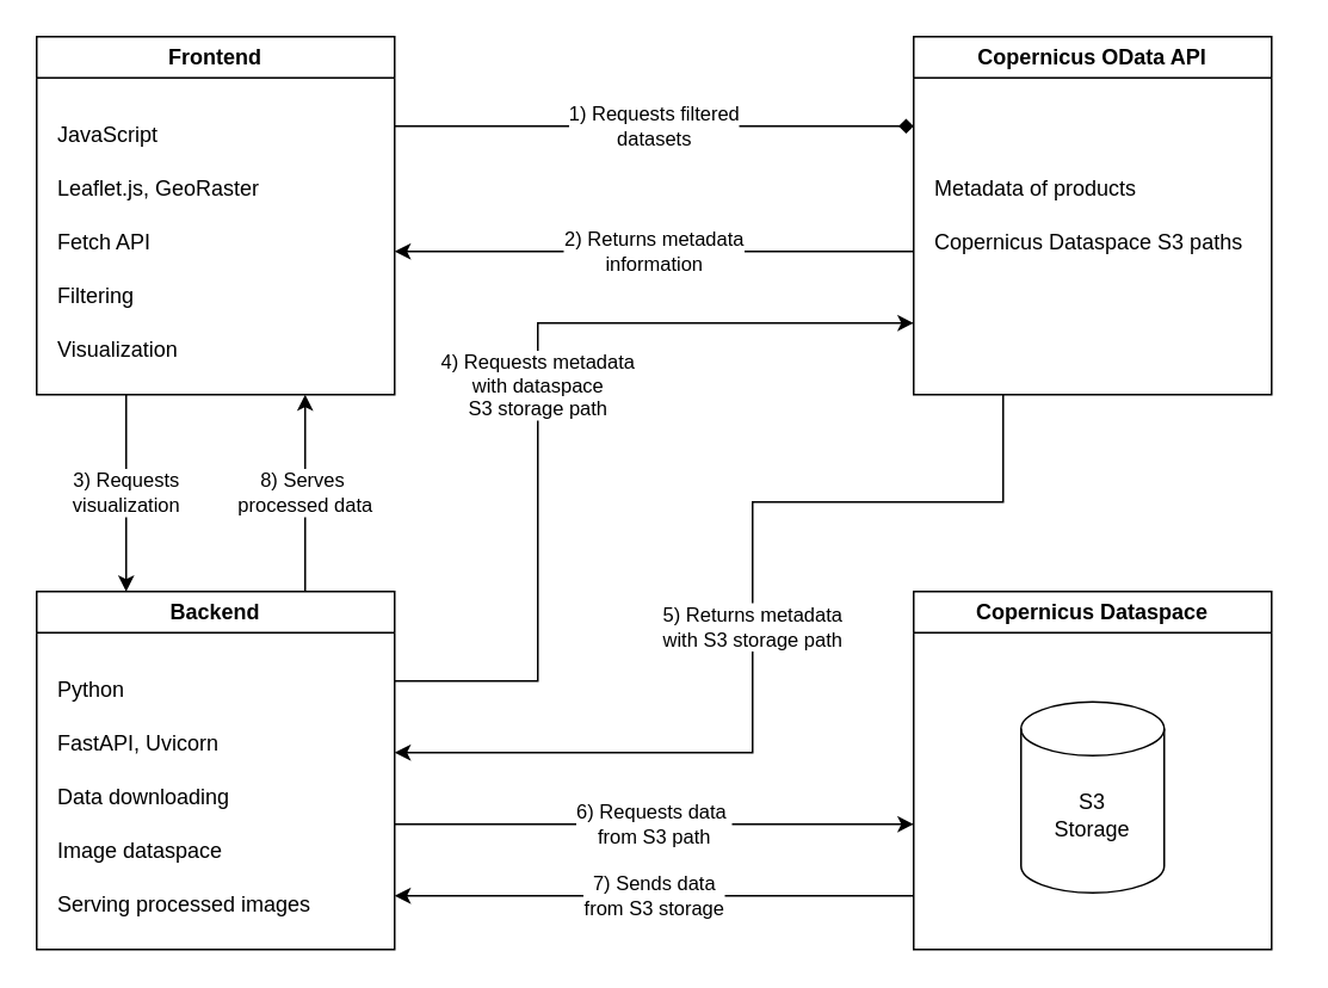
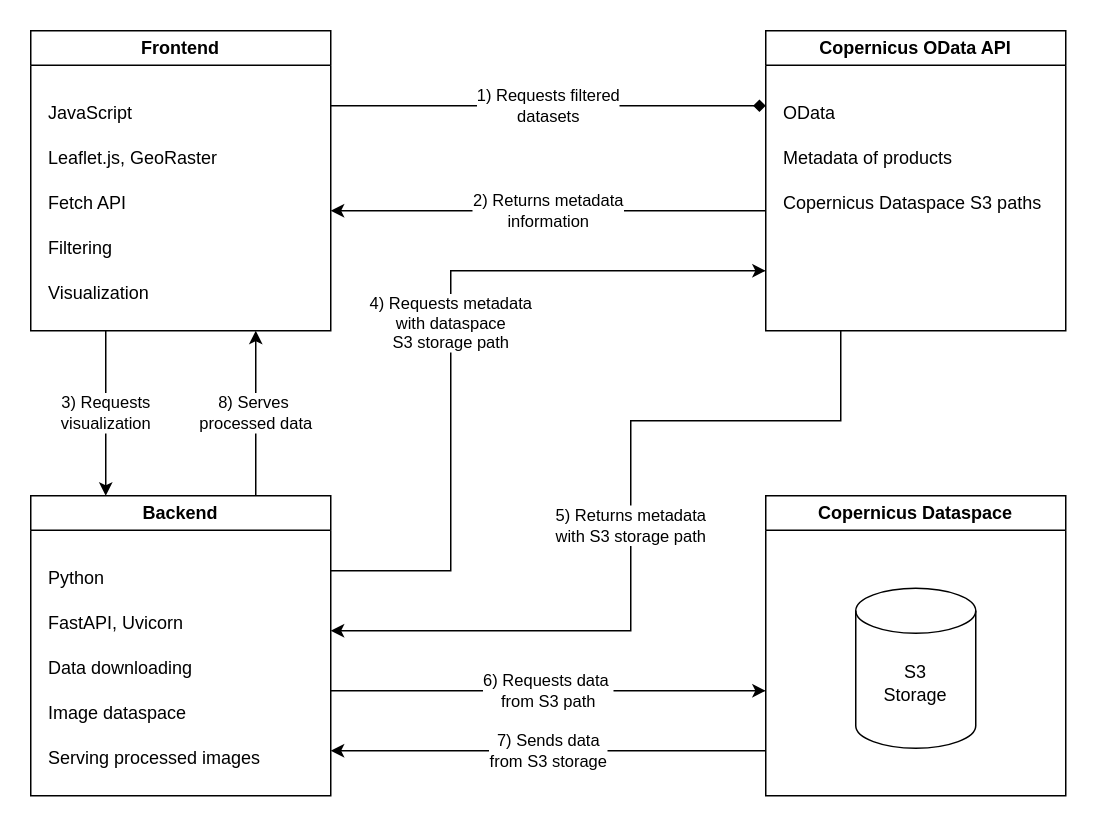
  <mxCell id="0" />
  <mxCell id="1" parent="0" />
  <mxCell id="2" value="Frontend" style="swimlane;whiteSpace=wrap;html=1;" parent="1" vertex="1"><mxGeometry x="20" y="20" width="200" height="200" as="geometry" /></mxCell>
  <mxCell id="3" value="&lt;div&gt;Leaflet.js, GeoRaster&lt;br&gt;&lt;/div&gt;" style="text;html=1;align=left;verticalAlign=middle;whiteSpace=wrap;rounded=0;" parent="2" vertex="1"><mxGeometry x="10" y="70" width="150" height="30" as="geometry" /></mxCell>
  <mxCell id="4" value="JavaScript" style="text;html=1;align=left;verticalAlign=middle;whiteSpace=wrap;rounded=0;" parent="2" vertex="1"><mxGeometry x="10" y="40" width="140" height="30" as="geometry" /></mxCell>
  <mxCell id="5" value="&lt;div&gt;Fetch API&lt;/div&gt;" style="text;html=1;align=left;verticalAlign=middle;whiteSpace=wrap;rounded=0;" parent="2" vertex="1"><mxGeometry x="10" y="100" width="120" height="30" as="geometry" /></mxCell>
  <mxCell id="6" value="Filtering" style="text;html=1;align=left;verticalAlign=middle;whiteSpace=wrap;rounded=0;" parent="2" vertex="1"><mxGeometry x="10" y="130" width="120" height="30" as="geometry" /></mxCell>
  <mxCell id="7" value="&lt;div&gt;Visualization&lt;/div&gt;" style="text;html=1;align=left;verticalAlign=middle;whiteSpace=wrap;rounded=0;" parent="2" vertex="1"><mxGeometry x="10" y="160" width="120" height="30" as="geometry" /></mxCell>
  <mxCell id="8" value="Backend" style="swimlane;whiteSpace=wrap;html=1;startSize=23;" parent="1" vertex="1"><mxGeometry x="20" y="330" width="200" height="200" as="geometry" /></mxCell>
  <mxCell id="9" value="&lt;div&gt;FastAPI, Uvicorn&lt;/div&gt;" style="text;html=1;align=left;verticalAlign=middle;whiteSpace=wrap;rounded=0;" parent="8" vertex="1"><mxGeometry x="10" y="70" width="110" height="30" as="geometry" /></mxCell>
  <mxCell id="10" value="Python" style="text;html=1;align=left;verticalAlign=middle;whiteSpace=wrap;rounded=0;" parent="8" vertex="1"><mxGeometry x="10" y="40" width="60" height="30" as="geometry" /></mxCell>
  <mxCell id="11" value="&lt;div align=&quot;left&quot;&gt;Data downloading&lt;/div&gt;" style="text;html=1;align=left;verticalAlign=middle;whiteSpace=wrap;rounded=0;" parent="8" vertex="1"><mxGeometry x="10" y="100" width="120" height="30" as="geometry" /></mxCell>
  <mxCell id="12" value="Serving processed images" style="text;html=1;align=left;verticalAlign=middle;whiteSpace=wrap;rounded=0;" parent="8" vertex="1"><mxGeometry x="10" y="160" width="160" height="30" as="geometry" /></mxCell>
  <mxCell id="13" value="Image dataspace" style="text;html=1;align=left;verticalAlign=middle;whiteSpace=wrap;rounded=0;" parent="8" vertex="1"><mxGeometry x="10" y="130" width="110" height="30" as="geometry" /></mxCell>
  <mxCell id="14" value="5) Returns metadata&lt;br&gt;with S3 storage path" style="edgeStyle=orthogonalEdgeStyle;rounded=0;orthogonalLoop=1;jettySize=auto;html=1;exitX=0.25;exitY=1;exitDx=0;exitDy=0;" edge="1" parent="1" source="15"><mxGeometry relative="1" as="geometry"><mxPoint x="220" y="420" as="targetPoint" /><Array as="points"><mxPoint x="560" y="280" /><mxPoint x="420" y="280" /><mxPoint x="420" y="420" /></Array></mxGeometry></mxCell>
  <mxCell id="15" value="&lt;div&gt;Copernicus OData API&lt;/div&gt;" style="swimlane;whiteSpace=wrap;html=1;" parent="1" vertex="1"><mxGeometry x="510" y="20" width="200" height="200" as="geometry" /></mxCell>
+ <mxCell id="16" value="&lt;div align=&quot;left&quot;&gt;OData&lt;/div&gt;" style="text;html=1;align=left;verticalAlign=middle;whiteSpace=wrap;rounded=0;" parent="15" vertex="1"><mxGeometry x="10" y="40" width="170" height="30" as="geometry" /></mxCell>
  <mxCell id="17" value="Metadata of products" style="text;html=1;align=left;verticalAlign=middle;whiteSpace=wrap;rounded=0;" parent="15" vertex="1"><mxGeometry x="10" y="70" width="170" height="30" as="geometry" /></mxCell>
  <mxCell id="18" value="Copernicus Dataspace S3 paths" style="text;html=1;align=left;verticalAlign=middle;whiteSpace=wrap;rounded=0;" parent="15" vertex="1"><mxGeometry x="10" y="100" width="200" height="30" as="geometry" /></mxCell>
  <mxCell id="19" value="&lt;div&gt;1) Requests filtered&lt;/div&gt;&lt;div&gt;datasets&lt;/div&gt;" style="endArrow=diamond;html=1;rounded=0;entryX=0;entryY=0.25;entryDx=0;entryDy=0;exitX=1;exitY=0.25;exitDx=0;exitDy=0;" parent="1" source="2" target="15" edge="1"><mxGeometry width="50" height="50" relative="1" as="geometry"><mxPoint x="260" y="100" as="sourcePoint" /><mxPoint x="420" y="270" as="targetPoint" /></mxGeometry></mxCell>
  <mxCell id="20" value="&lt;div&gt;2) Returns metadata&lt;/div&gt;&lt;div&gt;information&lt;br&gt;&lt;/div&gt;" style="endArrow=classic;html=1;rounded=0;" parent="1" edge="1"><mxGeometry width="50" height="50" relative="1" as="geometry"><mxPoint x="510" y="140" as="sourcePoint" /><mxPoint x="220" y="140" as="targetPoint" /></mxGeometry></mxCell>
  <mxCell id="21" value="&lt;div&gt;4) Requests metadata&lt;/div&gt;&lt;div&gt;with dataspace&lt;/div&gt;&lt;div&gt;S3 storage path&lt;br&gt;&lt;/div&gt;" style="endArrow=classic;html=1;rounded=0;" parent="1" edge="1"><mxGeometry width="50" height="50" relative="1" as="geometry"><mxPoint x="220" y="380" as="sourcePoint" /><mxPoint x="510" y="180" as="targetPoint" /><Array as="points"><mxPoint x="300" y="380" /><mxPoint x="300" y="180" /></Array></mxGeometry></mxCell>
  <mxCell id="22" value="&lt;div&gt;Copernicus Dataspace&lt;/div&gt;" style="swimlane;whiteSpace=wrap;html=1;" parent="1" vertex="1"><mxGeometry x="510" y="330" width="200" height="200" as="geometry" /></mxCell>
  <mxCell id="23" value="" style="shape=cylinder3;whiteSpace=wrap;html=1;boundedLbl=1;backgroundOutline=1;size=15;" parent="22" vertex="1"><mxGeometry x="60" y="61.67" width="80" height="106.67" as="geometry" /></mxCell>
  <mxCell id="24" value="S3 Storage" style="text;html=1;align=center;verticalAlign=middle;whiteSpace=wrap;rounded=0;" parent="22" vertex="1"><mxGeometry x="70" y="110.0" width="60" height="30" as="geometry" /></mxCell>
  <mxCell id="25" value="&lt;div&gt;6) Requests data&amp;nbsp;&lt;/div&gt;&lt;div&gt;from S3 path&lt;/div&gt;" style="endArrow=classic;html=1;rounded=0;" parent="1" edge="1"><mxGeometry width="50" height="50" relative="1" as="geometry"><mxPoint x="220" y="460" as="sourcePoint" /><mxPoint x="510" y="460" as="targetPoint" /></mxGeometry></mxCell>
  <mxCell id="26" value="&lt;div&gt;7) Sends data &lt;br&gt;from S3 storage&lt;br&gt;&lt;/div&gt;" style="endArrow=classic;html=1;rounded=0;" parent="1" edge="1"><mxGeometry width="50" height="50" relative="1" as="geometry"><mxPoint x="510" y="500" as="sourcePoint" /><mxPoint x="220" y="500" as="targetPoint" /></mxGeometry></mxCell>
  <mxCell id="27" value="3) Requests&lt;br&gt;visualization" style="endArrow=classic;html=1;rounded=0;entryX=0.25;entryY=0;entryDx=0;entryDy=0;exitX=0.25;exitY=1;exitDx=0;exitDy=0;" parent="1" source="2" target="8" edge="1"><mxGeometry width="50" height="50" relative="1" as="geometry"><mxPoint x="110" y="220" as="sourcePoint" /><mxPoint x="120" y="270" as="targetPoint" /></mxGeometry></mxCell>
  <mxCell id="28" value="&lt;div&gt;8) Serves&amp;nbsp;&lt;/div&gt;&lt;div&gt;processed data&lt;/div&gt;" style="endArrow=classic;html=1;rounded=0;exitX=0.75;exitY=0;exitDx=0;exitDy=0;entryX=0.75;entryY=1;entryDx=0;entryDy=0;" parent="1" source="8" target="2" edge="1"><mxGeometry width="50" height="50" relative="1" as="geometry"><mxPoint x="370" y="320" as="sourcePoint" /><mxPoint x="420" y="270" as="targetPoint" /></mxGeometry></mxCell>
